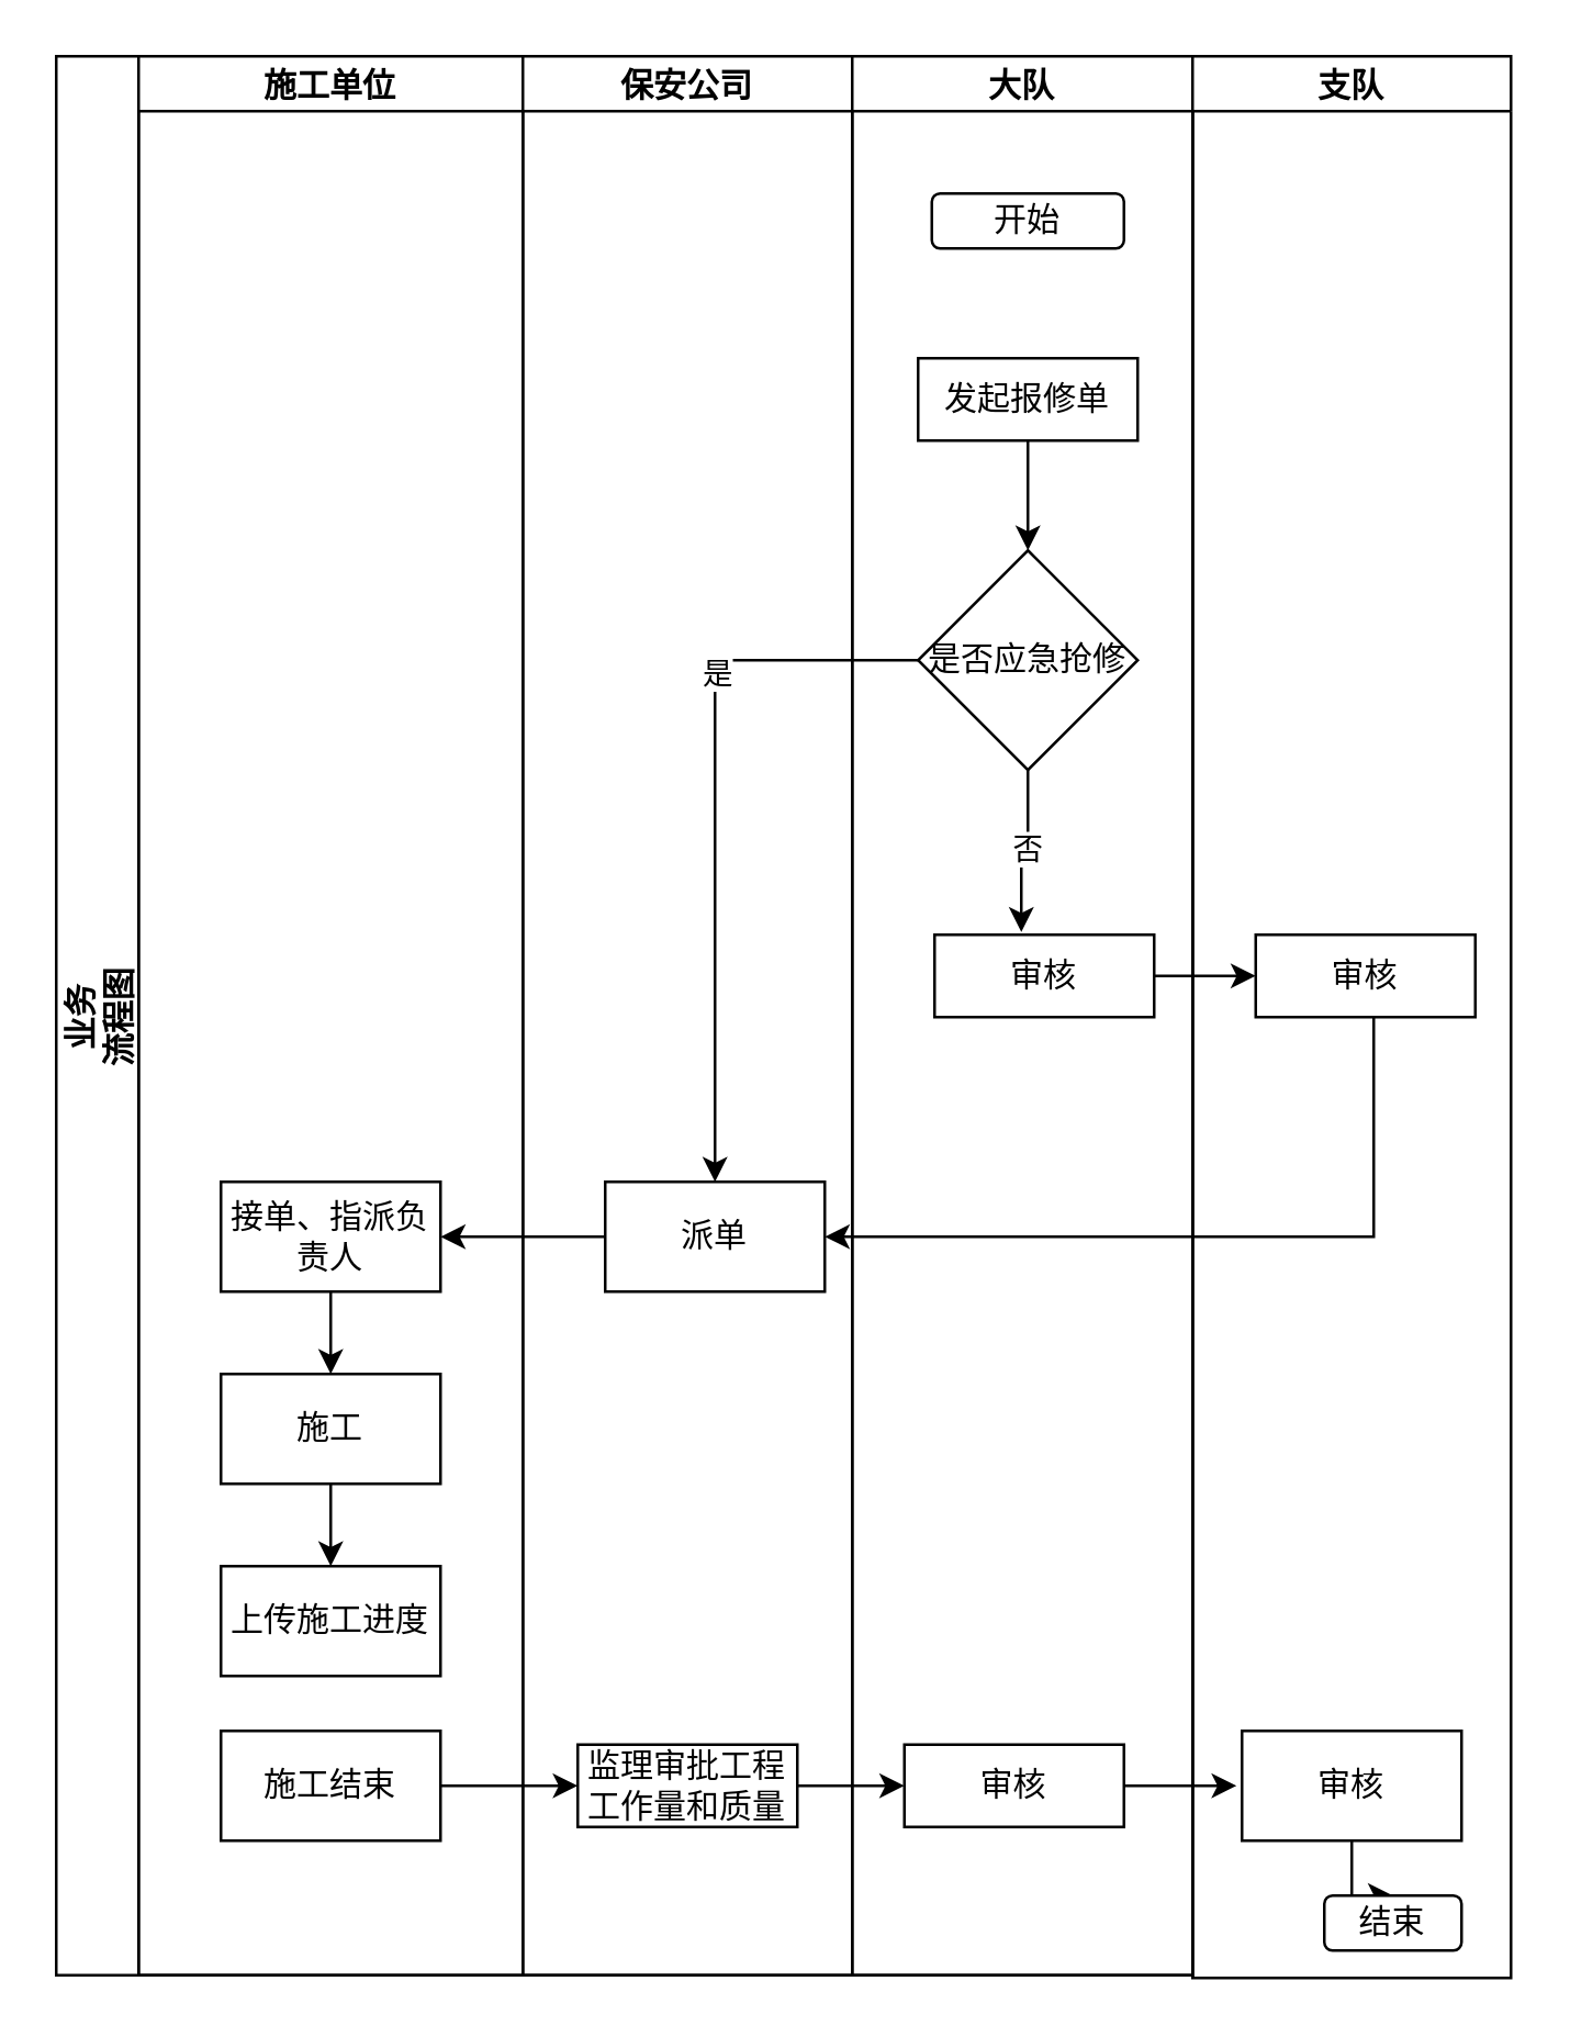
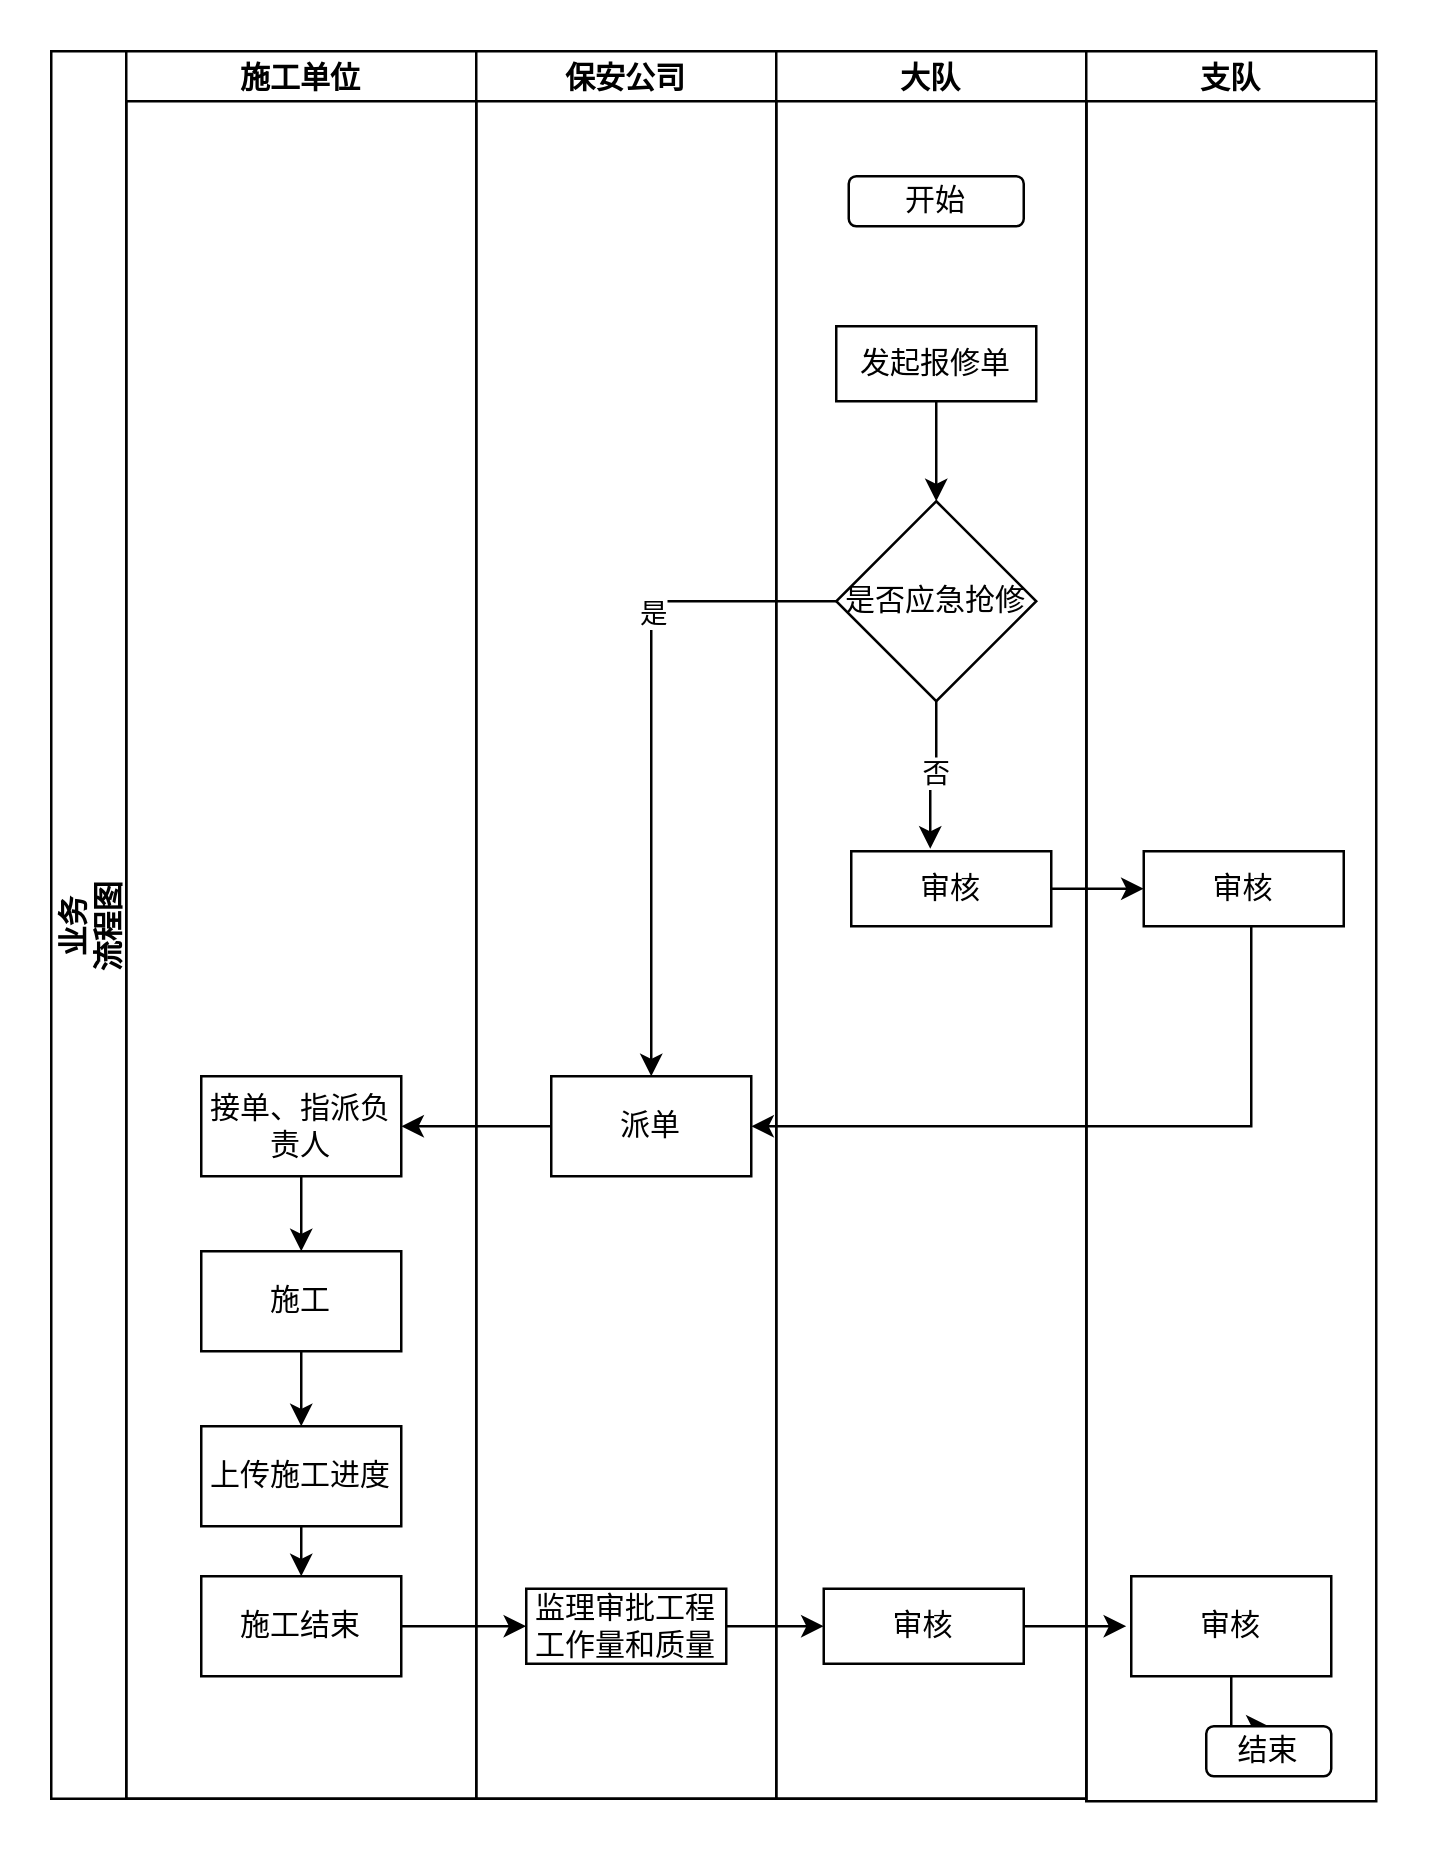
  <mxCell id="0" />
  <mxCell id="1" parent="0" />
  <mxCell id="2" value="业务&#10;流程图" style="swimlane;childLayout=stackLayout;resizeParent=1;resizeParentMax=0;startSize=30;horizontal=0;horizontalStack=1;" parent="1" vertex="1"><mxGeometry x="20" y="20" width="414" height="699" as="geometry"><mxRectangle x="110" y="230" width="40" height="60" as="alternateBounds" /></mxGeometry></mxCell>
  <mxCell id="3" value="施工单位" style="swimlane;startSize=20;" parent="2" vertex="1"><mxGeometry x="30" width="140" height="699" as="geometry" /></mxCell>
  <mxCell id="4" style="edgeStyle=orthogonalEdgeStyle;rounded=0;orthogonalLoop=1;jettySize=auto;html=1;exitX=0.5;exitY=1;exitDx=0;exitDy=0;entryX=0.5;entryY=0;entryDx=0;entryDy=0;" parent="3" source="5" target="7" edge="1"><mxGeometry relative="1" as="geometry" /></mxCell>
  <mxCell id="5" value="接单、指派负责人" style="rounded=0;whiteSpace=wrap;html=1;" parent="3" vertex="1"><mxGeometry x="30" y="410" width="80" height="40" as="geometry" /></mxCell>
  <mxCell id="6" style="edgeStyle=orthogonalEdgeStyle;rounded=0;orthogonalLoop=1;jettySize=auto;html=1;exitX=0.5;exitY=1;exitDx=0;exitDy=0;entryX=0.5;entryY=0;entryDx=0;entryDy=0;" parent="3" source="7" target="9" edge="1"><mxGeometry relative="1" as="geometry" /></mxCell>
  <mxCell id="7" value="施工" style="rounded=0;whiteSpace=wrap;html=1;" parent="3" vertex="1"><mxGeometry x="30" y="480" width="80" height="40" as="geometry" /></mxCell>
+ <mxCell id="8" style="edgeStyle=orthogonalEdgeStyle;rounded=0;orthogonalLoop=1;jettySize=auto;html=1;exitX=0.5;exitY=1;exitDx=0;exitDy=0;entryX=0.5;entryY=0;entryDx=0;entryDy=0;" parent="3" source="9" target="10" edge="1"><mxGeometry relative="1" as="geometry" /></mxCell>
  <mxCell id="9" value="上传施工进度" style="rounded=0;whiteSpace=wrap;html=1;" parent="3" vertex="1"><mxGeometry x="30" y="550" width="80" height="40" as="geometry" /></mxCell>
  <mxCell id="10" value="施工结束" style="rounded=0;whiteSpace=wrap;html=1;" parent="3" vertex="1"><mxGeometry x="30" y="610" width="80" height="40" as="geometry" /></mxCell>
  <mxCell id="11" value="保安公司" style="swimlane;startSize=20;" parent="2" vertex="1"><mxGeometry x="170" width="120" height="699" as="geometry" /></mxCell>
  <mxCell id="12" value="派单" style="rounded=0;whiteSpace=wrap;html=1;" parent="11" vertex="1"><mxGeometry x="30" y="410" width="80" height="40" as="geometry" /></mxCell>
  <mxCell id="13" value="监理审批工程工作量和质量" style="rounded=0;whiteSpace=wrap;html=1;" parent="11" vertex="1"><mxGeometry x="20" y="615" width="80" height="30" as="geometry" /></mxCell>
  <mxCell id="14" value="大队" style="swimlane;startSize=20;" parent="2" vertex="1"><mxGeometry x="290" width="124" height="699" as="geometry" /></mxCell>
  <mxCell id="15" style="edgeStyle=orthogonalEdgeStyle;rounded=0;orthogonalLoop=1;jettySize=auto;html=1;entryX=0.5;entryY=0;entryDx=0;entryDy=0;" parent="14" source="16" target="21" edge="1"><mxGeometry relative="1" as="geometry" /></mxCell>
  <mxCell id="16" value="发起报修单" style="rounded=0;whiteSpace=wrap;html=1;" parent="14" vertex="1"><mxGeometry x="24" y="110" width="80" height="30" as="geometry" /></mxCell>
  <mxCell id="17" value="开始" style="rounded=1;whiteSpace=wrap;html=1;" parent="14" vertex="1"><mxGeometry x="29" y="50" width="70" height="20" as="geometry" /></mxCell>
  <mxCell id="18" value="审核" style="rounded=0;whiteSpace=wrap;html=1;" parent="14" vertex="1"><mxGeometry x="30" y="320" width="80" height="30" as="geometry" /></mxCell>
  <mxCell id="19" style="edgeStyle=orthogonalEdgeStyle;rounded=0;orthogonalLoop=1;jettySize=auto;html=1;entryX=0.395;entryY=-0.033;entryDx=0;entryDy=0;entryPerimeter=0;" parent="14" source="21" target="18" edge="1"><mxGeometry relative="1" as="geometry" /></mxCell>
  <mxCell id="20" value="否" style="edgeLabel;html=1;align=center;verticalAlign=middle;resizable=0;points=[];" parent="19" vertex="1" connectable="0"><mxGeometry x="-0.091" y="-1" relative="1" as="geometry"><mxPoint as="offset" /></mxGeometry></mxCell>
  <mxCell id="21" value="是否应急抢修" style="rhombus;whiteSpace=wrap;html=1;" parent="14" vertex="1"><mxGeometry x="24" y="180" width="80" height="80" as="geometry" /></mxCell>
  <mxCell id="22" style="edgeStyle=orthogonalEdgeStyle;rounded=0;orthogonalLoop=1;jettySize=auto;html=1;exitX=1;exitY=0.5;exitDx=0;exitDy=0;" parent="14" source="23" edge="1"><mxGeometry relative="1" as="geometry"><mxPoint x="140" y="630" as="targetPoint" /></mxGeometry></mxCell>
  <mxCell id="23" value="审核" style="rounded=0;whiteSpace=wrap;html=1;" parent="14" vertex="1"><mxGeometry x="19" y="615" width="80" height="30" as="geometry" /></mxCell>
  <mxCell id="24" style="edgeStyle=orthogonalEdgeStyle;rounded=0;orthogonalLoop=1;jettySize=auto;html=1;entryX=1;entryY=0.5;entryDx=0;entryDy=0;" parent="2" source="12" target="5" edge="1"><mxGeometry relative="1" as="geometry" /></mxCell>
  <mxCell id="25" style="edgeStyle=orthogonalEdgeStyle;rounded=0;orthogonalLoop=1;jettySize=auto;html=1;exitX=0;exitY=0.5;exitDx=0;exitDy=0;" parent="2" source="21" target="12" edge="1"><mxGeometry relative="1" as="geometry" /></mxCell>
  <mxCell id="26" value="是" style="edgeLabel;html=1;align=center;verticalAlign=middle;resizable=0;points=[];" parent="25" vertex="1" connectable="0"><mxGeometry x="-0.412" relative="1" as="geometry"><mxPoint as="offset" /></mxGeometry></mxCell>
  <mxCell id="27" style="edgeStyle=orthogonalEdgeStyle;rounded=0;orthogonalLoop=1;jettySize=auto;html=1;entryX=0;entryY=0.5;entryDx=0;entryDy=0;" parent="2" source="10" target="13" edge="1"><mxGeometry relative="1" as="geometry" /></mxCell>
  <mxCell id="28" style="edgeStyle=orthogonalEdgeStyle;rounded=0;orthogonalLoop=1;jettySize=auto;html=1;exitX=1;exitY=0.5;exitDx=0;exitDy=0;entryX=0;entryY=0.5;entryDx=0;entryDy=0;" parent="2" source="13" target="23" edge="1"><mxGeometry relative="1" as="geometry" /></mxCell>
  <mxCell id="29" value="支队" style="swimlane;startSize=20;" parent="1" vertex="1"><mxGeometry x="434" y="20" width="116" height="700" as="geometry" /></mxCell>
  <mxCell id="30" value="审核" style="rounded=0;whiteSpace=wrap;html=1;" parent="29" vertex="1"><mxGeometry x="23" y="320" width="80" height="30" as="geometry" /></mxCell>
  <mxCell id="31" style="edgeStyle=orthogonalEdgeStyle;rounded=0;orthogonalLoop=1;jettySize=auto;html=1;entryX=0.5;entryY=0;entryDx=0;entryDy=0;" parent="29" source="32" target="33" edge="1"><mxGeometry relative="1" as="geometry" /></mxCell>
  <mxCell id="32" value="审核" style="rounded=0;whiteSpace=wrap;html=1;" parent="29" vertex="1"><mxGeometry x="18" y="610" width="80" height="40" as="geometry" /></mxCell>
  <mxCell id="33" value="结束" style="rounded=1;whiteSpace=wrap;html=1;" parent="29" vertex="1"><mxGeometry x="48" y="670" width="50" height="20" as="geometry" /></mxCell>
  <mxCell id="34" style="edgeStyle=orthogonalEdgeStyle;rounded=0;orthogonalLoop=1;jettySize=auto;html=1;entryX=0;entryY=0.5;entryDx=0;entryDy=0;" parent="1" source="18" target="30" edge="1"><mxGeometry relative="1" as="geometry" /></mxCell>
  <mxCell id="35" style="edgeStyle=orthogonalEdgeStyle;rounded=0;orthogonalLoop=1;jettySize=auto;html=1;entryX=1;entryY=0.5;entryDx=0;entryDy=0;" parent="1" source="30" target="12" edge="1"><mxGeometry relative="1" as="geometry"><Array as="points"><mxPoint x="500" y="450" /></Array></mxGeometry></mxCell>
